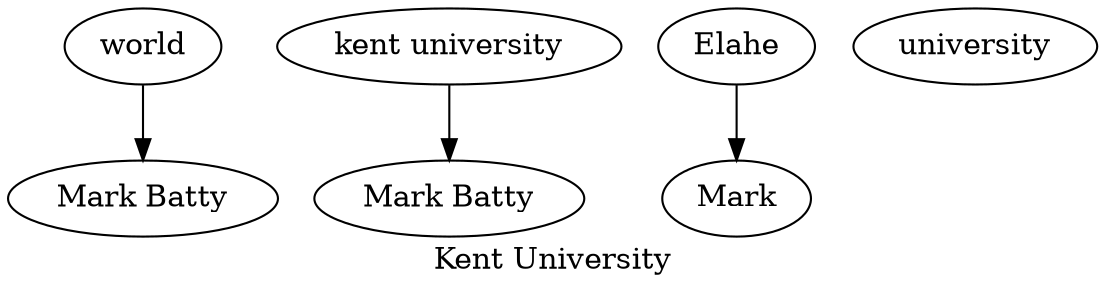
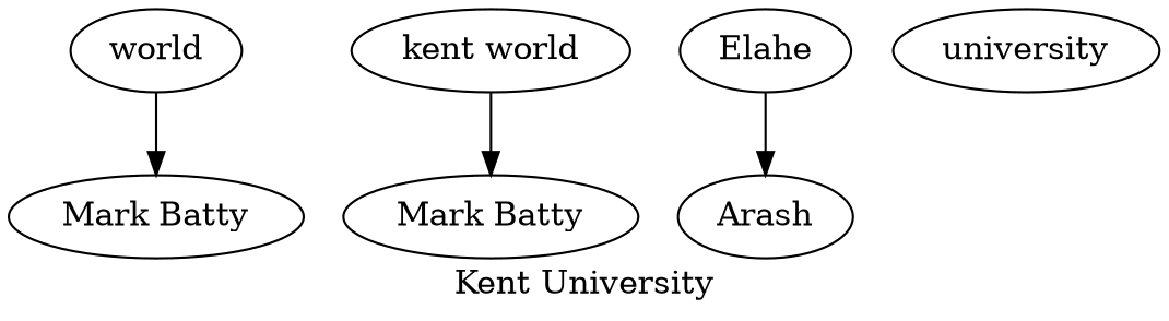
  digraph {
    label="Kent University"
    n1 [label="Mark Batty"]
    world
-   "kent university"
+   "kent university" [label="kent world"]
    "Mark Batty"
    Elahe
-   Arash [label=Mark]
+   Arash
    n7 [label=university]
    world -> n1
    "kent university" -> "Mark Batty"
    Elahe -> Arash
  }
